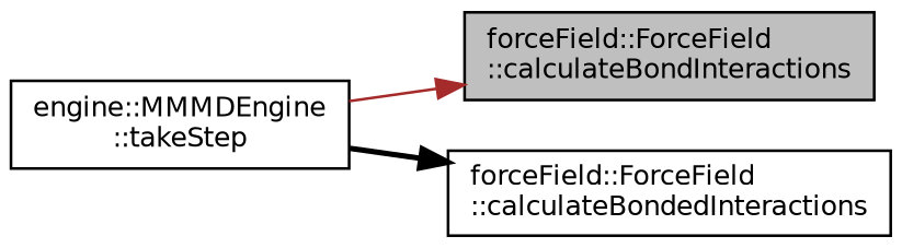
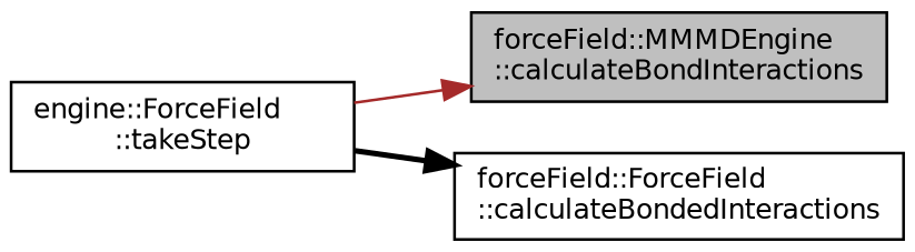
  digraph {
    rankdir=RL
    node [color=black fillcolor=white fontname=Helvetica fontsize=10 shape=record style=filled]
    edge [dir=back fontname=Helvetica fontsize=10 labelfontname=Helvetica labelfontsize=10]
-   n1 [fillcolor=grey75 fontcolor=black height=0.2 label="forceField::ForceField\l::calculateBondInteractions" width=0.4]
-   n2 [height=0.2 label="engine::MMMDEngine\l::takeStep" width=0.4]
+   n1 [fillcolor=grey75 fontcolor=black height=0.2 label="forceField::MMMDEngine\l::calculateBondInteractions" width=0.4]
+   n2 [height=0.2 label="engine::ForceField\l::takeStep" width=0.4]
    n3 [height=0.2 label="forceField::ForceField\l::calculateBondedInteractions" width=0.4]
    n1 -> n2 [color=brown style=solid]
    n3 -> n2 [color=black style=bold]
  }
